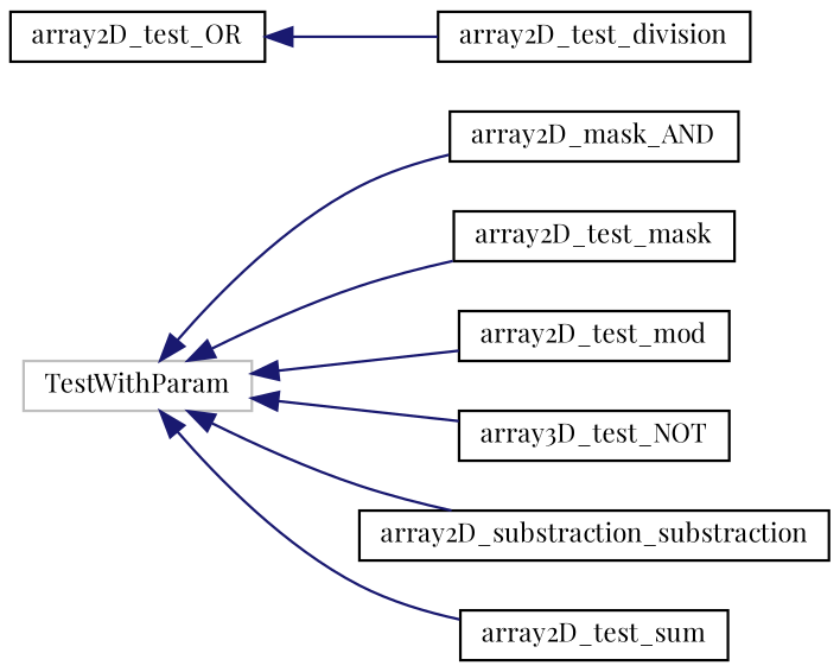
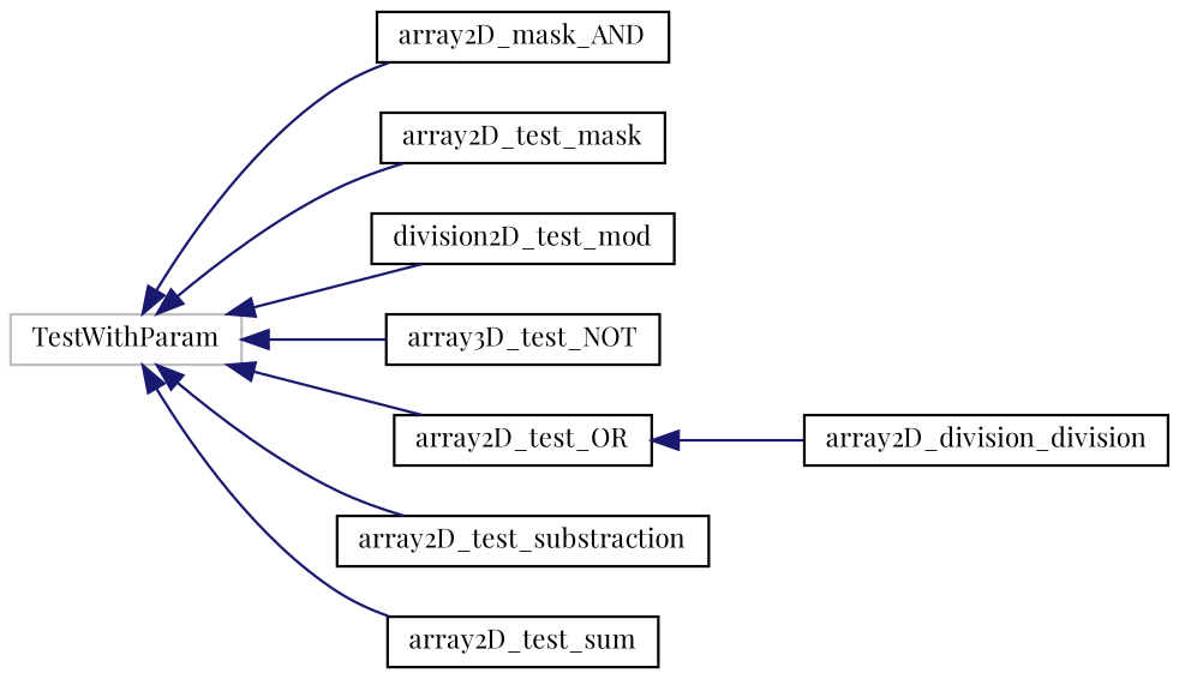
  digraph {
    fontname="Playfair Display"
    rankdir=LR
    node [color=black fillcolor=white fontname="Playfair Display" fontsize=10 shape=record style=filled]
    edge [color=midnightblue dir=back fontname="Playfair Display" fontsize=10 labelfontname=Helvetica labelfontsize=10 style=solid]
    n1 [color=grey75 height=0.2 label=TestWithParam width=0.4]
    n2 [height=0.2 label=array2D_mask_AND width=0.4]
    n3 [height=0.2 label=array2D_test_mask width=0.4]
-   n4 [height=0.2 label=array2D_test_mod width=0.4]
+   n4 [height=0.2 label=division2D_test_mod width=0.4]
    n5 [height=0.2 label=array3D_test_NOT width=0.4]
    n6 [height=0.2 label=array2D_test_OR width=0.4]
-   n7 [height=0.2 label=array2D_substraction_substraction width=0.4]
+   n7 [height=0.2 label=array2D_test_substraction width=0.4]
    n8 [height=0.2 label=array2D_test_sum width=0.4]
-   n9 [height=0.2 label=array2D_test_division width=0.4]
+   n9 [height=0.2 label=array2D_division_division width=0.4]
    n1 -> n2
    n1 -> n3
    n1 -> n4
    n1 -> n5
+   n1 -> n6
    n1 -> n7
    n1 -> n8
    n6 -> n9
  }
